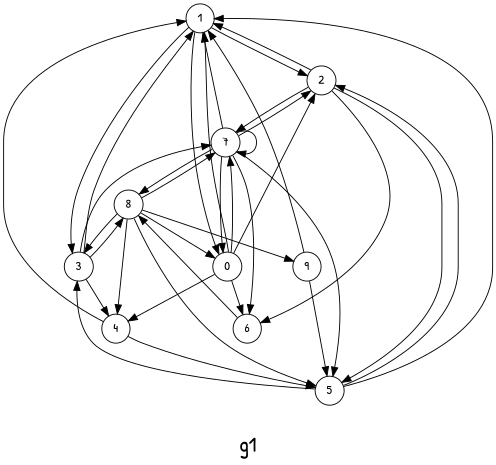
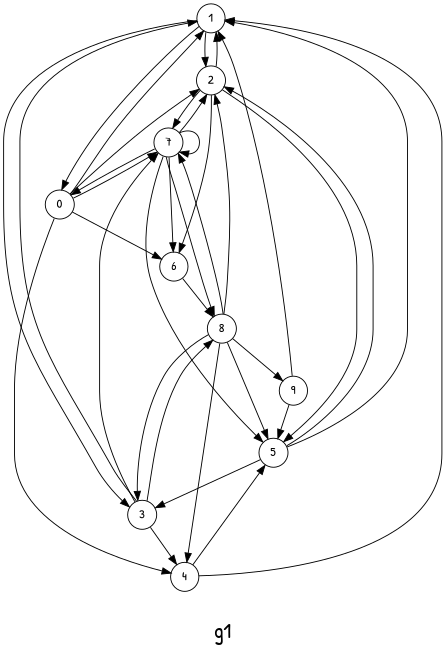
  digraph {
    fontname="Patrick Hand"
    fontsize=24
    label="\ng1\n"
    splines=true
    node [fontname="Patrick Hand" shape=ellipse]
    edge [fontname="Patrick Hand"]
    n1 [height=0.3 label=1 width=0.3]
    n2 [height=0.3 label=2 width=0.3]
    n3 [height=0.3 label=3 width=0.3]
    n4 [height=0.3 label=0 width=0.3]
    n5 [height=0.3 label=6 width=0.3]
    n6 [height=0.3 label=5 width=0.3]
    n7 [height=0.3 label=7 width=0.3]
    n8 [height=0.3 label=4 width=0.3]
    n9 [height=0.3 label=8 width=0.3]
    n10 [height=0.3 label=9 width=0.3]
    n1 -> n2
    n1 -> n3
    n1 -> n4
    n2 -> n1
    n2 -> n5
    n2 -> n6
    n2 -> n7
    n3 -> n1
    n3 -> n7
    n3 -> n8
    n3 -> n9
    n4 -> n1
    n4 -> n2
    n4 -> n5
    n4 -> n7
    n4 -> n8
    n5 -> n9
    n6 -> n1
    n6 -> n2
    n6 -> n3
-   n7 -> n1
    n7 -> n2
    n7 -> n4
    n7 -> n5
    n7 -> n6
    n7 -> n7
    n7 -> n9
    n8 -> n1
    n8 -> n6
    n9 -> n3
-   n9 -> n4
+   n9 -> n2
    n9 -> n6
    n9 -> n7
    n9 -> n8
    n9 -> n10
    n10 -> n1
    n10 -> n6
  }
